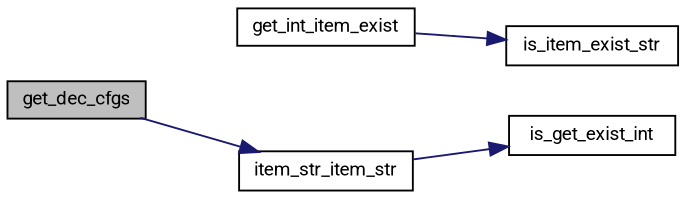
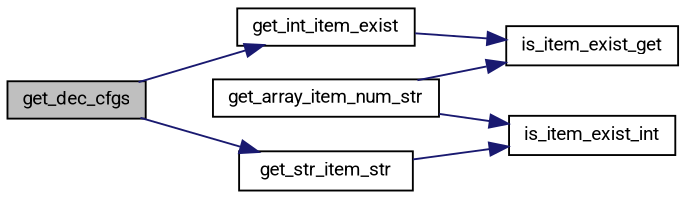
  digraph {
    fontname=Roboto
    rankdir=LR
    node [color=black fontname=Roboto fontsize=10 shape=record]
    edge [color=midnightblue fontname=Roboto fontsize=10 labelfontname=Helvetica labelfontsize=10 style=solid]
    n1 [fillcolor=grey75 fontcolor=black height=0.2 label=get_dec_cfgs style=filled width=0.4]
    n2 [height=0.2 label=get_int_item_exist width=0.4]
-   n3 [height=0.2 label=item_str_item_str width=0.4]
-   n5 [height=0.2 label=is_get_exist_int width=0.4]
-   n6 [height=0.2 label=is_item_exist_str width=0.4]
+   n3 [height=0.2 label=get_str_item_str width=0.4]
+   n4 [height=0.2 label=get_array_item_num_str width=0.4]
+   n5 [height=0.2 label=is_item_exist_int width=0.4]
+   n6 [height=0.2 label=is_item_exist_get width=0.4]
+   n1 -> n2
    n1 -> n3
    n2 -> n6
    n3 -> n5
+   n4 -> n5
+   n4 -> n6
  }
